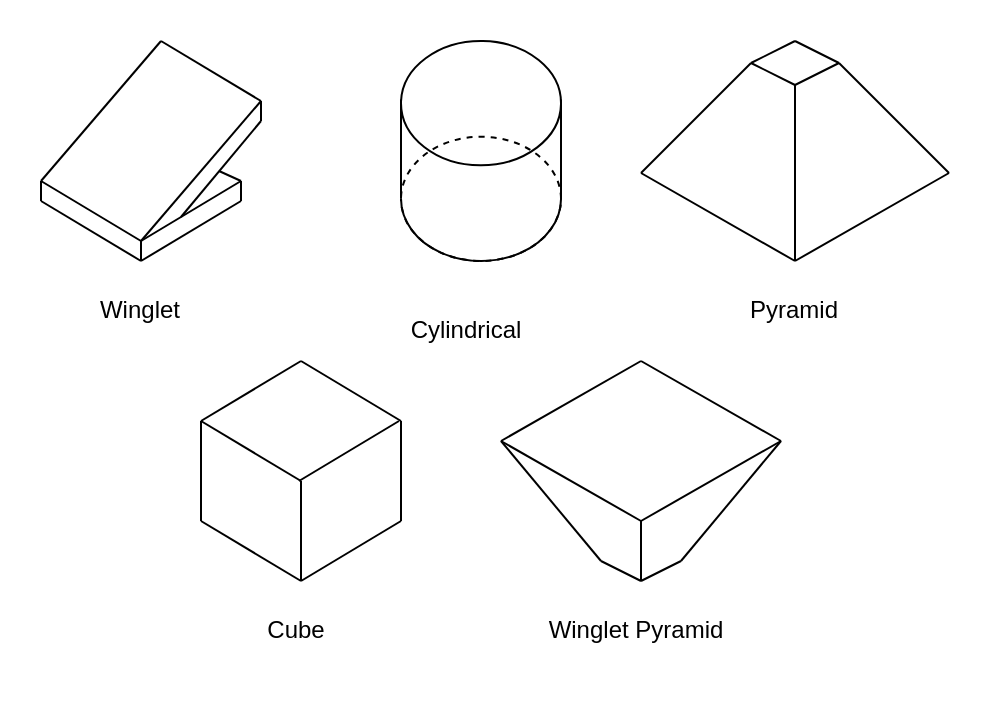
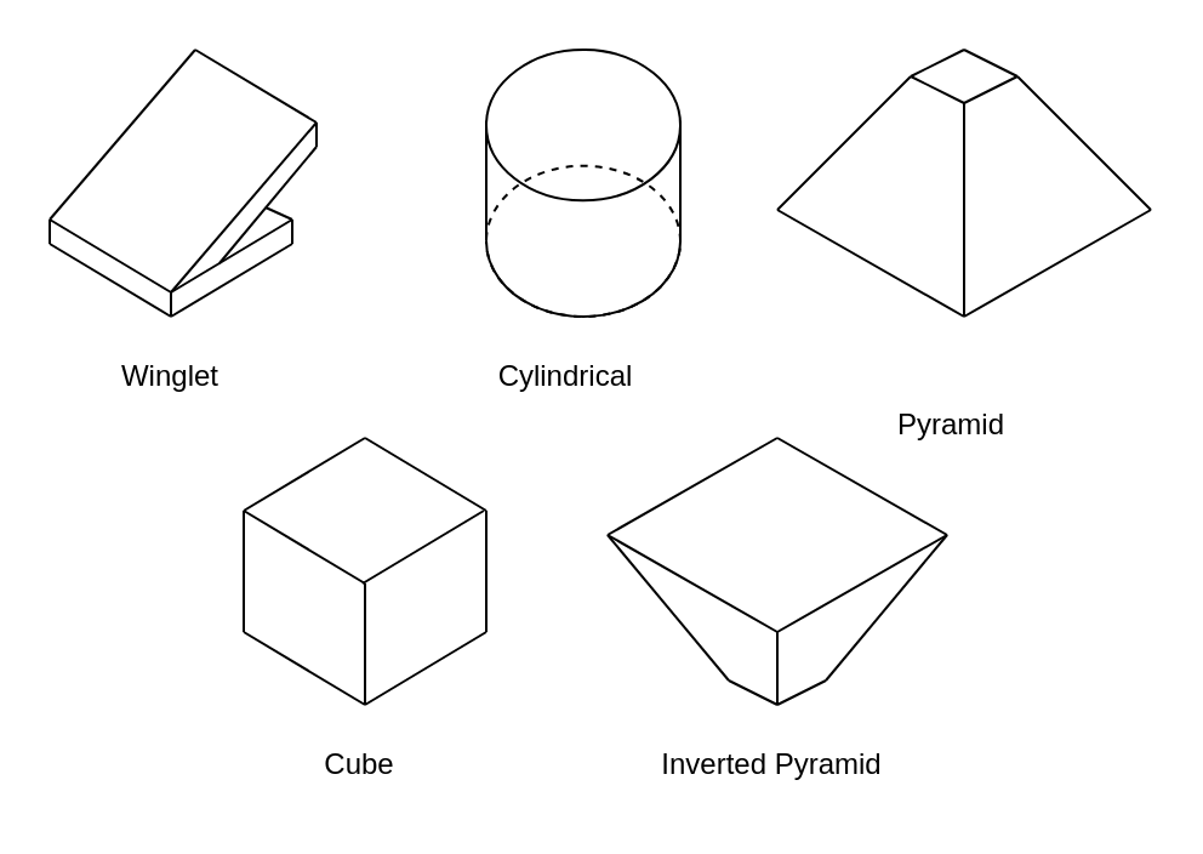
  <mxCell id="0" />
  <mxCell id="1" parent="0" />
  <mxCell id="2" value="" style="endArrow=none;html=1;rounded=0;" parent="1" edge="1"><mxGeometry width="50" height="50" relative="1" as="geometry"><mxPoint x="20" y="90" as="sourcePoint" /><mxPoint x="80" y="20" as="targetPoint" /></mxGeometry></mxCell>
  <mxCell id="3" value="" style="endArrow=none;html=1;rounded=0;" parent="1" edge="1"><mxGeometry width="50" height="50" relative="1" as="geometry"><mxPoint x="70" y="120" as="sourcePoint" /><mxPoint x="130" y="50" as="targetPoint" /></mxGeometry></mxCell>
  <mxCell id="4" value="" style="endArrow=none;html=1;rounded=0;" parent="1" edge="1"><mxGeometry width="50" height="50" relative="1" as="geometry"><mxPoint x="130" y="50" as="sourcePoint" /><mxPoint x="80" y="20" as="targetPoint" /></mxGeometry></mxCell>
  <mxCell id="5" value="" style="endArrow=none;html=1;rounded=0;" parent="1" edge="1"><mxGeometry width="50" height="50" relative="1" as="geometry"><mxPoint x="70" y="120" as="sourcePoint" /><mxPoint x="20" y="90" as="targetPoint" /></mxGeometry></mxCell>
  <mxCell id="6" value="" style="endArrow=none;html=1;rounded=0;" parent="1" edge="1"><mxGeometry width="50" height="50" relative="1" as="geometry"><mxPoint x="70" y="130" as="sourcePoint" /><mxPoint x="20" y="100" as="targetPoint" /></mxGeometry></mxCell>
  <mxCell id="7" value="" style="endArrow=none;html=1;rounded=0;" parent="1" edge="1"><mxGeometry width="50" height="50" relative="1" as="geometry"><mxPoint x="70" y="130" as="sourcePoint" /><mxPoint x="120" y="100" as="targetPoint" /></mxGeometry></mxCell>
  <mxCell id="8" value="" style="endArrow=none;html=1;rounded=0;" parent="1" edge="1"><mxGeometry width="50" height="50" relative="1" as="geometry"><mxPoint x="20" y="100" as="sourcePoint" /><mxPoint x="20" y="90" as="targetPoint" /></mxGeometry></mxCell>
  <mxCell id="9" value="" style="endArrow=none;html=1;rounded=0;" parent="1" edge="1"><mxGeometry width="50" height="50" relative="1" as="geometry"><mxPoint x="70" y="130" as="sourcePoint" /><mxPoint x="70" y="120" as="targetPoint" /></mxGeometry></mxCell>
  <mxCell id="10" value="" style="endArrow=none;html=1;rounded=0;" parent="1" edge="1"><mxGeometry width="50" height="50" relative="1" as="geometry"><mxPoint x="70" y="120" as="sourcePoint" /><mxPoint x="120" y="90" as="targetPoint" /></mxGeometry></mxCell>
  <mxCell id="11" value="" style="endArrow=none;html=1;rounded=0;" parent="1" edge="1"><mxGeometry width="50" height="50" relative="1" as="geometry"><mxPoint x="120" y="100" as="sourcePoint" /><mxPoint x="120" y="90" as="targetPoint" /></mxGeometry></mxCell>
  <mxCell id="12" value="" style="endArrow=none;html=1;rounded=0;" parent="1" edge="1"><mxGeometry width="50" height="50" relative="1" as="geometry"><mxPoint x="120" y="90" as="sourcePoint" /><mxPoint x="109" y="85" as="targetPoint" /></mxGeometry></mxCell>
  <mxCell id="13" value="" style="endArrow=none;html=1;rounded=0;" parent="1" edge="1"><mxGeometry width="50" height="50" relative="1" as="geometry"><mxPoint x="100" y="210" as="sourcePoint" /><mxPoint x="150" y="180" as="targetPoint" /></mxGeometry></mxCell>
  <mxCell id="14" value="" style="endArrow=none;html=1;rounded=0;" parent="1" edge="1"><mxGeometry width="50" height="50" relative="1" as="geometry"><mxPoint x="149" y="240" as="sourcePoint" /><mxPoint x="199" y="210" as="targetPoint" /></mxGeometry></mxCell>
  <mxCell id="15" value="" style="endArrow=none;html=1;rounded=0;" parent="1" edge="1"><mxGeometry width="50" height="50" relative="1" as="geometry"><mxPoint x="200" y="210" as="sourcePoint" /><mxPoint x="150" y="180" as="targetPoint" /></mxGeometry></mxCell>
  <mxCell id="16" value="" style="endArrow=none;html=1;rounded=0;" parent="1" edge="1"><mxGeometry width="50" height="50" relative="1" as="geometry"><mxPoint x="150" y="240" as="sourcePoint" /><mxPoint x="100" y="210" as="targetPoint" /></mxGeometry></mxCell>
  <mxCell id="17" value="" style="endArrow=none;html=1;rounded=0;" parent="1" edge="1"><mxGeometry width="50" height="50" relative="1" as="geometry"><mxPoint x="100" y="260" as="sourcePoint" /><mxPoint x="100" y="210" as="targetPoint" /></mxGeometry></mxCell>
  <mxCell id="18" value="" style="endArrow=none;html=1;rounded=0;" parent="1" edge="1"><mxGeometry width="50" height="50" relative="1" as="geometry"><mxPoint x="150" y="290" as="sourcePoint" /><mxPoint x="150" y="240" as="targetPoint" /></mxGeometry></mxCell>
  <mxCell id="19" value="" style="endArrow=none;html=1;rounded=0;" parent="1" edge="1"><mxGeometry width="50" height="50" relative="1" as="geometry"><mxPoint x="200" y="260" as="sourcePoint" /><mxPoint x="200" y="210" as="targetPoint" /></mxGeometry></mxCell>
  <mxCell id="20" value="" style="endArrow=none;html=1;rounded=0;" parent="1" edge="1"><mxGeometry width="50" height="50" relative="1" as="geometry"><mxPoint x="150" y="290" as="sourcePoint" /><mxPoint x="200" y="260" as="targetPoint" /></mxGeometry></mxCell>
  <mxCell id="21" value="" style="endArrow=none;html=1;rounded=0;" parent="1" edge="1"><mxGeometry width="50" height="50" relative="1" as="geometry"><mxPoint x="150" y="290" as="sourcePoint" /><mxPoint x="100" y="260" as="targetPoint" /></mxGeometry></mxCell>
  <mxCell id="22" value="" style="endArrow=none;html=1;rounded=0;" parent="1" edge="1"><mxGeometry width="50" height="50" relative="1" as="geometry"><mxPoint x="250" y="220" as="sourcePoint" /><mxPoint x="320" y="180" as="targetPoint" /></mxGeometry></mxCell>
  <mxCell id="23" value="" style="endArrow=none;html=1;rounded=0;" parent="1" edge="1"><mxGeometry width="50" height="50" relative="1" as="geometry"><mxPoint x="320" y="260" as="sourcePoint" /><mxPoint x="390" y="220" as="targetPoint" /></mxGeometry></mxCell>
  <mxCell id="24" value="" style="endArrow=none;html=1;rounded=0;" parent="1" edge="1"><mxGeometry width="50" height="50" relative="1" as="geometry"><mxPoint x="390" y="220" as="sourcePoint" /><mxPoint x="320" y="180" as="targetPoint" /></mxGeometry></mxCell>
  <mxCell id="25" value="" style="endArrow=none;html=1;rounded=0;" parent="1" edge="1"><mxGeometry width="50" height="50" relative="1" as="geometry"><mxPoint x="320" y="260" as="sourcePoint" /><mxPoint x="250" y="220" as="targetPoint" /></mxGeometry></mxCell>
  <mxCell id="26" value="" style="endArrow=none;html=1;rounded=0;" parent="1" edge="1"><mxGeometry width="50" height="50" relative="1" as="geometry"><mxPoint x="300" y="280" as="sourcePoint" /><mxPoint x="250" y="220" as="targetPoint" /></mxGeometry></mxCell>
  <mxCell id="27" value="" style="endArrow=none;html=1;rounded=0;" parent="1" edge="1"><mxGeometry width="50" height="50" relative="1" as="geometry"><mxPoint x="300" y="280" as="sourcePoint" /><mxPoint x="320" y="290" as="targetPoint" /></mxGeometry></mxCell>
  <mxCell id="28" value="" style="endArrow=none;html=1;rounded=0;" parent="1" edge="1"><mxGeometry width="50" height="50" relative="1" as="geometry"><mxPoint x="320" y="290" as="sourcePoint" /><mxPoint x="340" y="280" as="targetPoint" /></mxGeometry></mxCell>
  <mxCell id="29" value="" style="endArrow=none;html=1;rounded=0;" parent="1" edge="1"><mxGeometry width="50" height="50" relative="1" as="geometry"><mxPoint x="340" y="280" as="sourcePoint" /><mxPoint x="390" y="220" as="targetPoint" /></mxGeometry></mxCell>
  <mxCell id="30" value="" style="endArrow=none;html=1;rounded=0;" parent="1" edge="1"><mxGeometry width="50" height="50" relative="1" as="geometry"><mxPoint x="320" y="290" as="sourcePoint" /><mxPoint x="320" y="260" as="targetPoint" /></mxGeometry></mxCell>
  <mxCell id="31" value="" style="group" parent="1" vertex="1" connectable="0"><mxGeometry x="320" y="20" width="154" height="110" as="geometry" /></mxCell>
  <mxCell id="32" value="" style="endArrow=none;html=1;rounded=0;" parent="31" edge="1"><mxGeometry width="50" height="50" relative="1" as="geometry"><mxPoint y="66" as="sourcePoint" /><mxPoint x="55.0" y="11" as="targetPoint" /></mxGeometry></mxCell>
  <mxCell id="33" value="" style="endArrow=none;html=1;rounded=0;" parent="31" edge="1"><mxGeometry width="50" height="50" relative="1" as="geometry"><mxPoint x="55.0" y="11" as="sourcePoint" /><mxPoint x="77" y="22" as="targetPoint" /></mxGeometry></mxCell>
  <mxCell id="34" value="" style="endArrow=none;html=1;rounded=0;" parent="31" edge="1"><mxGeometry width="50" height="50" relative="1" as="geometry"><mxPoint x="55.0" y="11" as="sourcePoint" /><mxPoint x="77" as="targetPoint" /></mxGeometry></mxCell>
  <mxCell id="35" value="" style="endArrow=none;html=1;rounded=0;" parent="31" edge="1"><mxGeometry width="50" height="50" relative="1" as="geometry"><mxPoint x="77" y="22" as="sourcePoint" /><mxPoint x="99.0" y="11" as="targetPoint" /></mxGeometry></mxCell>
  <mxCell id="36" value="" style="endArrow=none;html=1;rounded=0;" parent="31" edge="1"><mxGeometry width="50" height="50" relative="1" as="geometry"><mxPoint x="77" as="sourcePoint" /><mxPoint x="99.0" y="11" as="targetPoint" /></mxGeometry></mxCell>
  <mxCell id="37" value="" style="endArrow=none;html=1;rounded=0;" parent="31" edge="1"><mxGeometry width="50" height="50" relative="1" as="geometry"><mxPoint x="154" y="66" as="sourcePoint" /><mxPoint x="99.0" y="11" as="targetPoint" /></mxGeometry></mxCell>
  <mxCell id="38" value="" style="endArrow=none;html=1;rounded=0;" parent="31" edge="1"><mxGeometry width="50" height="50" relative="1" as="geometry"><mxPoint x="77" y="110.0" as="sourcePoint" /><mxPoint x="77" y="22" as="targetPoint" /></mxGeometry></mxCell>
  <mxCell id="39" value="" style="endArrow=none;html=1;rounded=0;" parent="31" edge="1"><mxGeometry width="50" height="50" relative="1" as="geometry"><mxPoint x="77" y="110.0" as="sourcePoint" /><mxPoint x="154" y="66" as="targetPoint" /></mxGeometry></mxCell>
  <mxCell id="40" value="" style="endArrow=none;html=1;rounded=0;" parent="31" edge="1"><mxGeometry width="50" height="50" relative="1" as="geometry"><mxPoint x="77" y="110.0" as="sourcePoint" /><mxPoint y="66" as="targetPoint" /></mxGeometry></mxCell>
  <mxCell id="41" value="Winglet" style="text;html=1;align=center;verticalAlign=middle;whiteSpace=wrap;rounded=0;" parent="1" vertex="1"><mxGeometry x="40" y="140" width="60" height="30" as="geometry" /></mxCell>
- <mxCell id="42" value="Cylindrical" style="text;html=1;align=center;verticalAlign=middle;whiteSpace=wrap;rounded=0;" parent="1" vertex="1"><mxGeometry x="203.42" y="150" width="60" height="30" as="geometry" /></mxCell>
- <mxCell id="43" value="Pyramid" style="text;html=1;align=center;verticalAlign=middle;whiteSpace=wrap;rounded=0;" parent="1" vertex="1"><mxGeometry x="367" y="140" width="60" height="30" as="geometry" /></mxCell>
- <mxCell id="44" value="Winglet Pyramid" style="text;html=1;align=center;verticalAlign=middle;whiteSpace=wrap;rounded=0;" parent="1" vertex="1"><mxGeometry x="263.42" y="300" width="110" height="30" as="geometry" /></mxCell>
+ <mxCell id="42" value="Cylindrical" style="text;html=1;align=center;verticalAlign=middle;whiteSpace=wrap;rounded=0;" parent="1" vertex="1"><mxGeometry x="203.42" y="140" width="60" height="30" as="geometry" /></mxCell>
+ <mxCell id="43" value="Pyramid" style="text;html=1;align=center;verticalAlign=middle;whiteSpace=wrap;rounded=0;" parent="1" vertex="1"><mxGeometry x="362" y="160" width="60" height="30" as="geometry" /></mxCell>
+ <mxCell id="44" value="Inverted Pyramid" style="text;html=1;align=center;verticalAlign=middle;whiteSpace=wrap;rounded=0;" parent="1" vertex="1"><mxGeometry x="263.42" y="300" width="110" height="30" as="geometry" /></mxCell>
  <mxCell id="45" value="Cube" style="text;html=1;align=center;verticalAlign=middle;whiteSpace=wrap;rounded=0;" parent="1" vertex="1"><mxGeometry x="93.42" y="300" width="110" height="30" as="geometry" /></mxCell>
  <mxCell id="46" value="" style="endArrow=none;html=1;rounded=0;" edge="1" parent="1"><mxGeometry width="50" height="50" relative="1" as="geometry"><mxPoint x="130" y="60" as="sourcePoint" /><mxPoint x="130" y="50" as="targetPoint" /></mxGeometry></mxCell>
  <mxCell id="47" value="" style="endArrow=none;html=1;rounded=0;" edge="1" parent="1"><mxGeometry width="50" height="50" relative="1" as="geometry"><mxPoint x="90" y="108" as="sourcePoint" /><mxPoint x="130" y="60" as="targetPoint" /></mxGeometry></mxCell>
  <mxCell id="48" value="" style="verticalLabelPosition=bottom;verticalAlign=top;html=1;shape=mxgraph.basic.arc;startAngle=0.248;endAngle=0.75;" vertex="1" parent="1"><mxGeometry x="200" y="67.853" width="80" height="62.147" as="geometry" /></mxCell>
  <mxCell id="49" value="" style="endArrow=none;html=1;rounded=0;" edge="1" parent="1"><mxGeometry width="50" height="50" relative="1" as="geometry"><mxPoint x="200" y="98.927" as="sourcePoint" /><mxPoint x="200" y="49.209" as="targetPoint" /></mxGeometry></mxCell>
  <mxCell id="50" value="" style="endArrow=none;html=1;rounded=0;" edge="1" parent="1"><mxGeometry width="50" height="50" relative="1" as="geometry"><mxPoint x="280" y="98.927" as="sourcePoint" /><mxPoint x="280" y="49.209" as="targetPoint" /></mxGeometry></mxCell>
  <mxCell id="51" value="" style="verticalLabelPosition=bottom;verticalAlign=top;html=1;shape=mxgraph.basic.arc;startAngle=0.755;endAngle=0.75;" vertex="1" parent="1"><mxGeometry x="200" y="20" width="80" height="62.147" as="geometry" /></mxCell>
  <mxCell id="52" value="" style="verticalLabelPosition=bottom;verticalAlign=top;html=1;shape=mxgraph.basic.arc;startAngle=0.754;endAngle=0.75;dashed=1;" vertex="1" parent="1"><mxGeometry x="200" y="67.853" width="80" height="62.147" as="geometry" /></mxCell>
